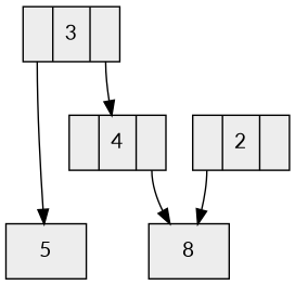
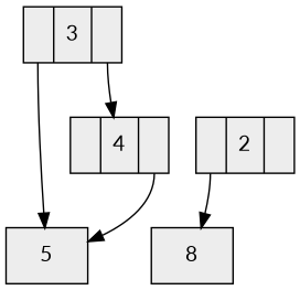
  digraph {
    fontname=Lato
    rankdir=TB
    node [color=black fillcolor=gray93 fontname=Lato shape=record style=filled]
    edge [fontname=Lato tailport=C1]
    n1 [label="<C0>| 3|<C1> "]
    n2 [label="<C0>| 4|<C1> "]
    n3 [label=" 5"]
    n4 [label="<C0>| 2|<C1> "]
    n5 [label=8]
    n1 -> n2
    n1 -> n3 [tailport=C0]
-   n2 -> n5
+   n2 -> n3
    n4 -> n5 [tailport=C0]
  }
